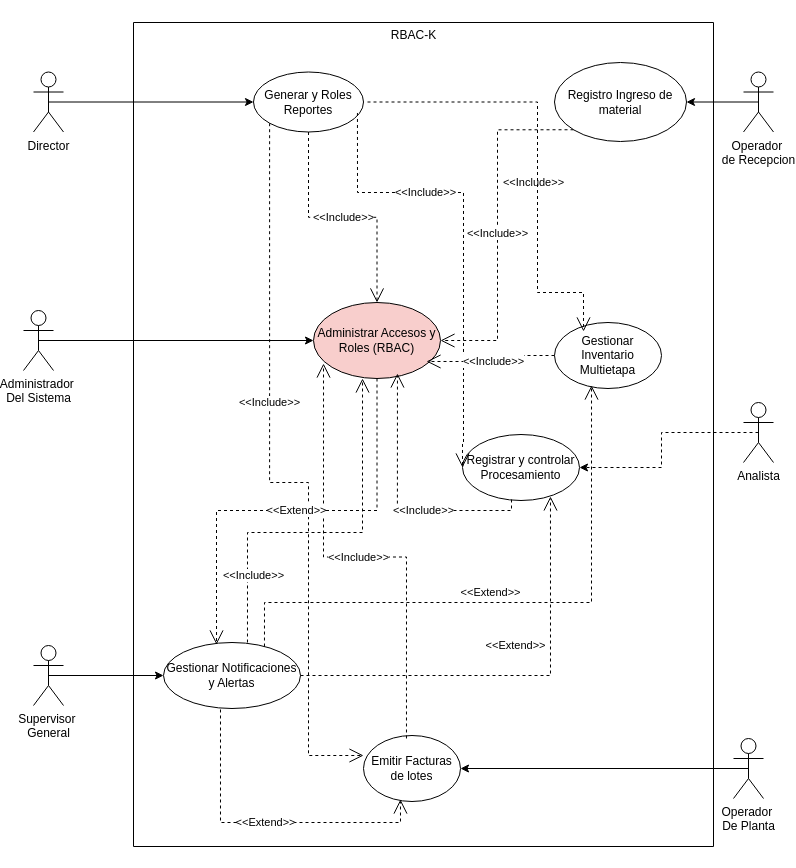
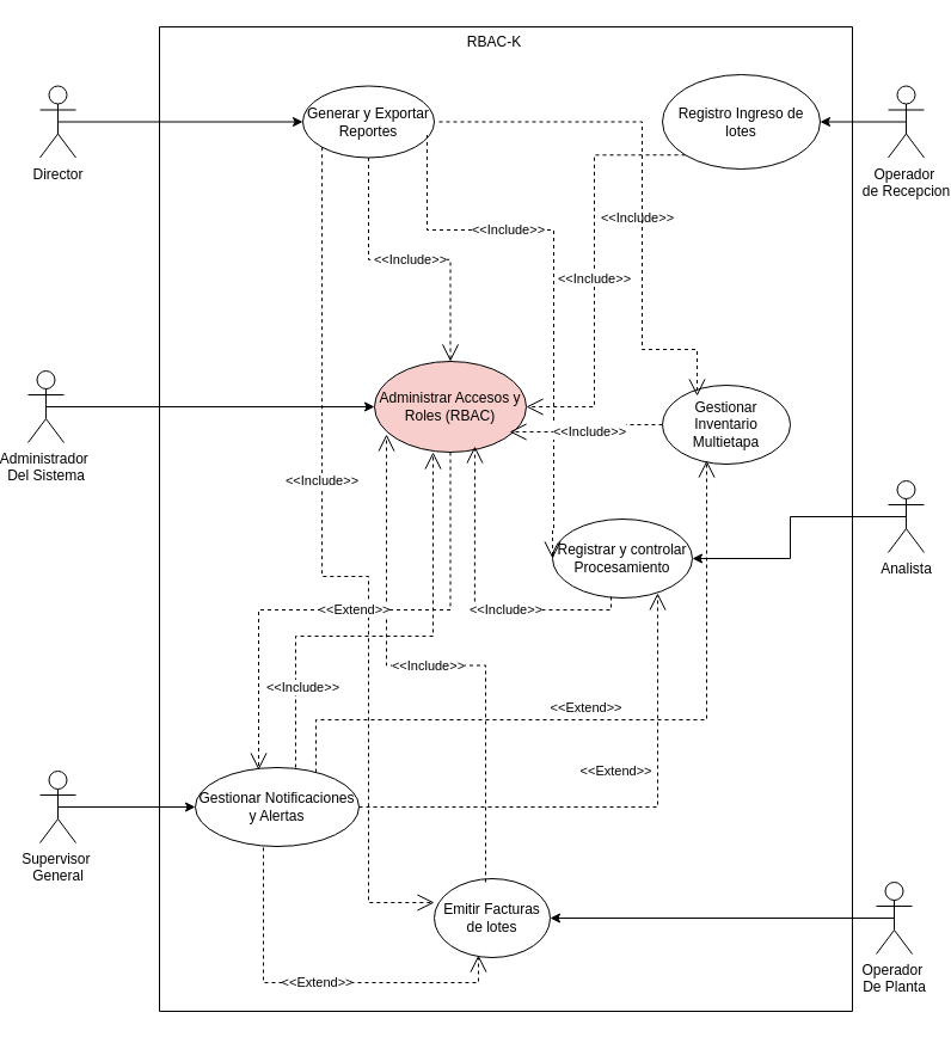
  <mxCell id="0" />
  <mxCell id="1" parent="0" />
  <mxCell id="2" value="" style="swimlane;startSize=0;" vertex="1" parent="1"><mxGeometry x="130" y="22" width="580" height="824" as="geometry" /></mxCell>
- <mxCell id="3" value="Generar y Roles Reportes" style="ellipse;whiteSpace=wrap;html=1;" vertex="1" parent="2"><mxGeometry x="120" y="49.5" width="110" height="60" as="geometry" /></mxCell>
+ <mxCell id="3" value="Generar y Exportar Reportes" style="ellipse;whiteSpace=wrap;html=1;" vertex="1" parent="2"><mxGeometry x="120" y="49.5" width="110" height="60" as="geometry" /></mxCell>
  <mxCell id="4" value="Gestionar Inventario Multietapa" style="ellipse;whiteSpace=wrap;html=1;" vertex="1" parent="2"><mxGeometry x="421" y="300" width="107" height="66" as="geometry" /></mxCell>
  <mxCell id="5" value="Registrar y controlar Procesamiento" style="ellipse;whiteSpace=wrap;html=1;" vertex="1" parent="2"><mxGeometry x="329" y="412" width="117" height="66" as="geometry" /></mxCell>
  <mxCell id="6" value="Emitir Facturas de lotes" style="ellipse;whiteSpace=wrap;html=1;" vertex="1" parent="2"><mxGeometry x="230" y="713" width="97" height="66" as="geometry" /></mxCell>
  <mxCell id="7" value="Administrar Accesos y Roles (RBAC)" style="ellipse;whiteSpace=wrap;html=1;fillColor=#f8cecc;" vertex="1" parent="2"><mxGeometry x="180" y="280" width="127" height="76" as="geometry" /></mxCell>
- <mxCell id="8" value="Registro Ingreso de material" style="ellipse;whiteSpace=wrap;html=1;" vertex="1" parent="2"><mxGeometry x="421" y="40" width="132" height="79" as="geometry" /></mxCell>
+ <mxCell id="8" value="Registro Ingreso de lotes" style="ellipse;whiteSpace=wrap;html=1;" vertex="1" parent="2"><mxGeometry x="421" y="40" width="132" height="79" as="geometry" /></mxCell>
  <mxCell id="9" value="Gestionar Notificaciones y Alertas" style="ellipse;whiteSpace=wrap;html=1;" vertex="1" parent="2"><mxGeometry x="30" y="620" width="137" height="66" as="geometry" /></mxCell>
  <mxCell id="10" value="&amp;lt;&amp;lt;Include&amp;gt;&amp;gt;" style="endArrow=open;endSize=12;dashed=1;html=1;rounded=0;entryX=0.5;entryY=0;entryDx=0;entryDy=0;edgeStyle=orthogonalEdgeStyle;" edge="1" parent="2" source="3" target="7"><mxGeometry width="160" relative="1" as="geometry"><mxPoint x="230" y="150" as="sourcePoint" /><mxPoint x="402" y="170" as="targetPoint" /></mxGeometry></mxCell>
  <mxCell id="11" value="&amp;lt;&amp;lt;Include&amp;gt;&amp;gt;" style="endArrow=open;endSize=12;dashed=1;html=1;rounded=0;exitX=0;exitY=1;exitDx=0;exitDy=0;entryX=0;entryY=0.303;entryDx=0;entryDy=0;entryPerimeter=0;edgeStyle=orthogonalEdgeStyle;" edge="1" parent="2" source="3" target="6"><mxGeometry x="-0.231" width="160" relative="1" as="geometry"><mxPoint x="193" y="130" as="sourcePoint" /><mxPoint x="365" y="150" as="targetPoint" /><Array as="points"><mxPoint x="136" y="460" /><mxPoint x="175" y="460" /><mxPoint x="175" y="733" /></Array><mxPoint as="offset" /></mxGeometry></mxCell>
  <mxCell id="12" value="&amp;lt;&amp;lt;Include&amp;gt;&amp;gt;" style="endArrow=open;endSize=12;dashed=1;html=1;rounded=0;entryX=0;entryY=0.5;entryDx=0;entryDy=0;exitX=0.945;exitY=0.683;exitDx=0;exitDy=0;exitPerimeter=0;edgeStyle=orthogonalEdgeStyle;" edge="1" parent="2" source="3" target="5"><mxGeometry x="-0.358" width="160" relative="1" as="geometry"><mxPoint x="240" y="160" as="sourcePoint" /><mxPoint x="412" y="180" as="targetPoint" /><Array as="points"><mxPoint x="224" y="170" /><mxPoint x="330" y="170" /><mxPoint x="330" y="421" /></Array><mxPoint as="offset" /></mxGeometry></mxCell>
  <mxCell id="13" value="&amp;lt;&amp;lt;Include&amp;gt;&amp;gt;" style="endArrow=open;endSize=12;dashed=1;html=1;rounded=0;exitX=0;exitY=1;exitDx=0;exitDy=0;entryX=1;entryY=0.5;entryDx=0;entryDy=0;edgeStyle=orthogonalEdgeStyle;" edge="1" parent="2" source="8" target="7"><mxGeometry x="-0.251" y="36" width="160" relative="1" as="geometry"><mxPoint x="240" y="180" as="sourcePoint" /><mxPoint x="412" y="200" as="targetPoint" /><mxPoint as="offset" /></mxGeometry></mxCell>
  <mxCell id="14" value="&amp;lt;&amp;lt;Include&amp;gt;&amp;gt;" style="endArrow=open;endSize=12;dashed=1;html=1;rounded=0;exitX=0;exitY=0.5;exitDx=0;exitDy=0;entryX=0.89;entryY=0.776;entryDx=0;entryDy=0;entryPerimeter=0;edgeStyle=orthogonalEdgeStyle;" edge="1" parent="2" source="4" target="7"><mxGeometry width="160" relative="1" as="geometry"><mxPoint x="360" y="300" as="sourcePoint" /><mxPoint x="532" y="320" as="targetPoint" /></mxGeometry></mxCell>
  <mxCell id="15" value="&amp;lt;&amp;lt;Include&amp;gt;&amp;gt;" style="endArrow=open;endSize=12;dashed=1;html=1;rounded=0;exitX=0.443;exitY=0.045;exitDx=0;exitDy=0;exitPerimeter=0;edgeStyle=orthogonalEdgeStyle;entryX=0.079;entryY=0.803;entryDx=0;entryDy=0;entryPerimeter=0;" edge="1" parent="2" source="6" target="7"><mxGeometry width="160" relative="1" as="geometry"><mxPoint x="330" y="510" as="sourcePoint" /><mxPoint x="502" y="530" as="targetPoint" /></mxGeometry></mxCell>
  <mxCell id="16" value="&amp;lt;&amp;lt;Include&amp;gt;&amp;gt;" style="endArrow=open;endSize=12;dashed=1;html=1;rounded=0;exitX=0.419;exitY=0.985;exitDx=0;exitDy=0;exitPerimeter=0;edgeStyle=orthogonalEdgeStyle;entryX=0.661;entryY=0.934;entryDx=0;entryDy=0;entryPerimeter=0;" edge="1" parent="2" source="5" target="7"><mxGeometry x="-0.245" width="160" relative="1" as="geometry"><mxPoint x="388" y="867" as="sourcePoint" /><mxPoint x="346" y="560" as="targetPoint" /><mxPoint as="offset" /></mxGeometry></mxCell>
  <mxCell id="17" value="&amp;lt;&amp;lt;Extend&amp;gt;&amp;gt;" style="endArrow=open;endSize=12;dashed=1;html=1;rounded=0;exitX=0.416;exitY=1.015;exitDx=0;exitDy=0;exitPerimeter=0;edgeStyle=orthogonalEdgeStyle;entryX=0.381;entryY=0.97;entryDx=0;entryDy=0;entryPerimeter=0;" edge="1" parent="2" source="9" target="6"><mxGeometry width="160" relative="1" as="geometry"><mxPoint x="362" y="1057" as="sourcePoint" /><mxPoint x="320" y="750" as="targetPoint" /><Array as="points"><mxPoint x="87" y="800" /><mxPoint x="267" y="800" /></Array></mxGeometry></mxCell>
  <mxCell id="18" value="&amp;lt;&amp;lt;Extend&amp;gt;&amp;gt;" style="endArrow=open;endSize=12;dashed=1;html=1;rounded=0;exitX=1;exitY=0.5;exitDx=0;exitDy=0;edgeStyle=orthogonalEdgeStyle;entryX=0.752;entryY=0.939;entryDx=0;entryDy=0;entryPerimeter=0;" edge="1" parent="2" source="9" target="5"><mxGeometry x="0.004" y="30" width="160" relative="1" as="geometry"><mxPoint x="190" y="740" as="sourcePoint" /><mxPoint x="370" y="777" as="targetPoint" /><mxPoint as="offset" /></mxGeometry></mxCell>
  <mxCell id="19" value="&amp;lt;&amp;lt;Extend&amp;gt;&amp;gt;" style="endArrow=open;endSize=12;dashed=1;html=1;rounded=0;exitX=0.5;exitY=1;exitDx=0;exitDy=0;edgeStyle=orthogonalEdgeStyle;entryX=0.387;entryY=0.03;entryDx=0;entryDy=0;entryPerimeter=0;" edge="1" parent="2" source="7" target="9"><mxGeometry width="160" relative="1" as="geometry"><mxPoint x="90" y="540" as="sourcePoint" /><mxPoint x="270" y="577" as="targetPoint" /></mxGeometry></mxCell>
  <mxCell id="20" value="&amp;lt;&amp;lt;Include&amp;gt;&amp;gt;" style="endArrow=open;endSize=12;dashed=1;html=1;rounded=0;exitX=0.613;exitY=0;exitDx=0;exitDy=0;exitPerimeter=0;edgeStyle=orthogonalEdgeStyle;entryX=0.386;entryY=1;entryDx=0;entryDy=0;entryPerimeter=0;" edge="1" parent="2" source="9" target="7"><mxGeometry x="-0.644" y="-6" width="160" relative="1" as="geometry"><mxPoint x="300" y="865" as="sourcePoint" /><mxPoint x="220" y="550" as="targetPoint" /><Array as="points"><mxPoint x="114" y="510" /><mxPoint x="229" y="510" /></Array><mxPoint as="offset" /></mxGeometry></mxCell>
  <mxCell id="21" value="&amp;lt;&amp;lt;Extend&amp;gt;&amp;gt;" style="endArrow=open;endSize=12;dashed=1;html=1;rounded=0;exitX=0.737;exitY=0.061;exitDx=0;exitDy=0;edgeStyle=orthogonalEdgeStyle;entryX=0.346;entryY=0.955;entryDx=0;entryDy=0;entryPerimeter=0;exitPerimeter=0;" edge="1" parent="2" source="9" target="4"><mxGeometry x="-0.083" y="10" width="160" relative="1" as="geometry"><mxPoint x="210" y="748" as="sourcePoint" /><mxPoint x="547" y="620" as="targetPoint" /><Array as="points"><mxPoint x="131" y="580" /><mxPoint x="458" y="580" /></Array><mxPoint as="offset" /></mxGeometry></mxCell>
  <mxCell id="22" value="&amp;lt;&amp;lt;Include&amp;gt;&amp;gt;" style="endArrow=open;endSize=12;dashed=1;html=1;rounded=0;entryX=0.234;entryY=0.136;entryDx=0;entryDy=0;edgeStyle=orthogonalEdgeStyle;entryPerimeter=0;" edge="1" parent="2"><mxGeometry x="0.351" y="-40" width="160" relative="1" as="geometry"><mxPoint x="234" y="79.5" as="sourcePoint" /><mxPoint x="450.038" y="308.976" as="targetPoint" /><Array as="points"><mxPoint x="404" y="80" /><mxPoint x="404" y="270" /><mxPoint x="450" y="270" /></Array><mxPoint as="offset" /></mxGeometry></mxCell>
  <mxCell id="23" style="edgeStyle=orthogonalEdgeStyle;rounded=0;orthogonalLoop=1;jettySize=auto;html=1;exitX=0.5;exitY=0.5;exitDx=0;exitDy=0;exitPerimeter=0;" edge="1" parent="1" source="24" target="3"><mxGeometry relative="1" as="geometry" /></mxCell>
  <mxCell id="24" value="Director" style="shape=umlActor;verticalLabelPosition=bottom;verticalAlign=top;html=1;outlineConnect=0;" vertex="1" parent="1"><mxGeometry x="30" y="71.5" width="30" height="60" as="geometry" /></mxCell>
  <mxCell id="25" style="edgeStyle=orthogonalEdgeStyle;rounded=0;orthogonalLoop=1;jettySize=auto;html=1;exitX=0.5;exitY=0.5;exitDx=0;exitDy=0;exitPerimeter=0;entryX=0;entryY=0.5;entryDx=0;entryDy=0;" edge="1" parent="1" source="26" target="7"><mxGeometry relative="1" as="geometry" /></mxCell>
  <mxCell id="26" value="Administrador&amp;nbsp;&lt;div&gt;Del Sistema&lt;div&gt;&lt;br&gt;&lt;/div&gt;&lt;/div&gt;" style="shape=umlActor;verticalLabelPosition=bottom;verticalAlign=top;html=1;outlineConnect=0;" vertex="1" parent="1"><mxGeometry x="20" y="310" width="30" height="60" as="geometry" /></mxCell>
  <mxCell id="27" style="edgeStyle=orthogonalEdgeStyle;rounded=0;orthogonalLoop=1;jettySize=auto;html=1;exitX=0.5;exitY=0.5;exitDx=0;exitDy=0;exitPerimeter=0;entryX=0;entryY=0.5;entryDx=0;entryDy=0;" edge="1" parent="1" source="28" target="9"><mxGeometry relative="1" as="geometry" /></mxCell>
  <mxCell id="28" value="&lt;div&gt;Supervisor&amp;nbsp;&lt;/div&gt;&lt;div&gt;General&lt;/div&gt;&lt;div&gt;&lt;br&gt;&lt;/div&gt;" style="shape=umlActor;verticalLabelPosition=bottom;verticalAlign=top;html=1;outlineConnect=0;" vertex="1" parent="1"><mxGeometry x="30" y="645" width="30" height="60" as="geometry" /></mxCell>
  <mxCell id="29" style="edgeStyle=orthogonalEdgeStyle;rounded=0;orthogonalLoop=1;jettySize=auto;html=1;exitX=0.5;exitY=0.5;exitDx=0;exitDy=0;exitPerimeter=0;entryX=1;entryY=0.5;entryDx=0;entryDy=0;" edge="1" parent="1" source="30" target="8"><mxGeometry relative="1" as="geometry" /></mxCell>
  <mxCell id="30" value="Operador&amp;nbsp;&lt;div&gt;de Recepcion&lt;/div&gt;" style="shape=umlActor;verticalLabelPosition=bottom;verticalAlign=top;html=1;outlineConnect=0;" vertex="1" parent="1"><mxGeometry x="740" y="71.5" width="30" height="60" as="geometry" /></mxCell>
- <mxCell id="31" style="edgeStyle=orthogonalEdgeStyle;rounded=0;orthogonalLoop=1;jettySize=auto;html=1;exitX=0.5;exitY=0.5;exitDx=0;exitDy=0;exitPerimeter=0;dashed=1;" edge="1" parent="1" source="32" target="5"><mxGeometry relative="1" as="geometry" /></mxCell>
+ <mxCell id="31" style="edgeStyle=orthogonalEdgeStyle;rounded=0;orthogonalLoop=1;jettySize=auto;html=1;exitX=0.5;exitY=0.5;exitDx=0;exitDy=0;exitPerimeter=0;" edge="1" parent="1" source="32" target="5"><mxGeometry relative="1" as="geometry" /></mxCell>
  <mxCell id="32" value="Analista" style="shape=umlActor;verticalLabelPosition=bottom;verticalAlign=top;html=1;outlineConnect=0;" vertex="1" parent="1"><mxGeometry x="740" y="402" width="30" height="60" as="geometry" /></mxCell>
  <mxCell id="33" style="edgeStyle=orthogonalEdgeStyle;rounded=0;orthogonalLoop=1;jettySize=auto;html=1;exitX=0.5;exitY=0.5;exitDx=0;exitDy=0;exitPerimeter=0;entryX=1;entryY=0.5;entryDx=0;entryDy=0;" edge="1" parent="1" source="34" target="6"><mxGeometry relative="1" as="geometry" /></mxCell>
  <mxCell id="34" value="Operador&amp;nbsp;&lt;div&gt;De Planta&lt;/div&gt;" style="shape=umlActor;verticalLabelPosition=bottom;verticalAlign=top;html=1;outlineConnect=0;" vertex="1" parent="1"><mxGeometry x="730" y="738" width="30" height="60" as="geometry" /></mxCell>
  <mxCell id="35" value="RBAC-K" style="text;html=1;align=center;verticalAlign=middle;resizable=0;points=[];autosize=1;strokeColor=none;fillColor=none;" vertex="1" parent="1"><mxGeometry x="365" y="20" width="90" height="30" as="geometry" /></mxCell>
